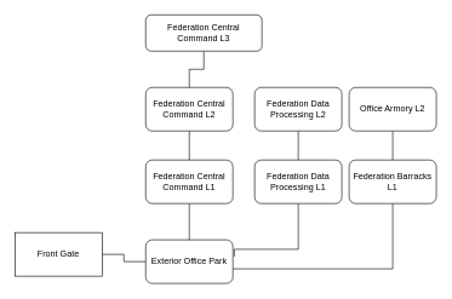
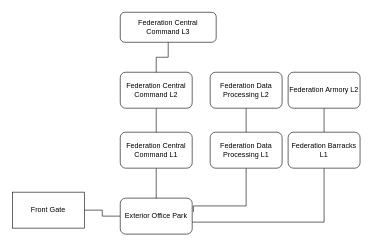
  <mxCell id="0" />
  <mxCell id="1" parent="0" />
  <mxCell id="2" style="edgeStyle=orthogonalEdgeStyle;rounded=0;orthogonalLoop=1;jettySize=auto;html=1;entryX=0;entryY=0.5;entryDx=0;entryDy=0;startArrow=none;startFill=0;endArrow=none;endFill=0;" parent="1" source="3" target="6" edge="1"><mxGeometry relative="1" as="geometry" /></mxCell>
  <mxCell id="3" value="Front Gate" style="rounded=0;whiteSpace=wrap;html=1;" parent="1" vertex="1"><mxGeometry x="20" y="320" width="120" height="60" as="geometry" /></mxCell>
  <mxCell id="4" style="edgeStyle=orthogonalEdgeStyle;rounded=0;orthogonalLoop=1;jettySize=auto;html=1;entryX=0.5;entryY=1;entryDx=0;entryDy=0;exitX=1.017;exitY=0.383;exitDx=0;exitDy=0;exitPerimeter=0;startArrow=none;startFill=0;endArrow=none;endFill=0;" parent="1" source="6" target="14" edge="1"><mxGeometry relative="1" as="geometry"><Array as="points"><mxPoint x="410" y="343" /></Array></mxGeometry></mxCell>
  <mxCell id="5" style="edgeStyle=orthogonalEdgeStyle;rounded=0;orthogonalLoop=1;jettySize=auto;html=1;entryX=0.5;entryY=1;entryDx=0;entryDy=0;startArrow=none;startFill=0;endArrow=none;endFill=0;" parent="1" source="6" target="17" edge="1"><mxGeometry relative="1" as="geometry"><Array as="points"><mxPoint x="540" y="370" /></Array></mxGeometry></mxCell>
  <mxCell id="6" value="Exterior Office Park" style="rounded=1;whiteSpace=wrap;html=1;" parent="1" vertex="1"><mxGeometry x="200" y="330" width="120" height="60" as="geometry" /></mxCell>
  <mxCell id="7" style="edgeStyle=orthogonalEdgeStyle;rounded=0;orthogonalLoop=1;jettySize=auto;html=1;startArrow=none;startFill=0;endArrow=none;endFill=0;" parent="1" source="8" target="6" edge="1"><mxGeometry relative="1" as="geometry" /></mxCell>
  <mxCell id="8" value="Federation Central Command L1" style="rounded=1;whiteSpace=wrap;html=1;" parent="1" vertex="1"><mxGeometry x="200" y="220" width="120" height="60" as="geometry" /></mxCell>
  <mxCell id="9" style="edgeStyle=orthogonalEdgeStyle;rounded=0;orthogonalLoop=1;jettySize=auto;html=1;entryX=0.5;entryY=0;entryDx=0;entryDy=0;startArrow=none;startFill=0;endArrow=none;endFill=0;" parent="1" source="10" target="8" edge="1"><mxGeometry relative="1" as="geometry" /></mxCell>
  <mxCell id="10" value="Federation Central Command L2" style="rounded=1;whiteSpace=wrap;html=1;" parent="1" vertex="1"><mxGeometry x="200" y="120" width="120" height="60" as="geometry" /></mxCell>
  <mxCell id="11" style="edgeStyle=orthogonalEdgeStyle;rounded=0;orthogonalLoop=1;jettySize=auto;html=1;entryX=0.5;entryY=0;entryDx=0;entryDy=0;startArrow=none;startFill=0;endArrow=none;endFill=0;" parent="1" source="12" target="10" edge="1"><mxGeometry relative="1" as="geometry" /></mxCell>
  <mxCell id="12" value="Federation Central Command L3" style="rounded=1;whiteSpace=wrap;html=1;" parent="1" vertex="1"><mxGeometry x="200" y="20" width="160" height="50" as="geometry" /></mxCell>
  <mxCell id="13" style="edgeStyle=orthogonalEdgeStyle;rounded=0;orthogonalLoop=1;jettySize=auto;html=1;exitX=0.5;exitY=0;exitDx=0;exitDy=0;entryX=0.5;entryY=1;entryDx=0;entryDy=0;startArrow=none;startFill=0;endArrow=none;endFill=0;" parent="1" source="14" target="15" edge="1"><mxGeometry relative="1" as="geometry" /></mxCell>
  <mxCell id="14" value="Federation Data Processing L1" style="rounded=1;whiteSpace=wrap;html=1;" parent="1" vertex="1"><mxGeometry x="350" y="220" width="120" height="60" as="geometry" /></mxCell>
  <mxCell id="15" value="Federation Data Processing L2" style="rounded=1;whiteSpace=wrap;html=1;" parent="1" vertex="1"><mxGeometry x="350" y="120" width="120" height="60" as="geometry" /></mxCell>
  <mxCell id="16" style="edgeStyle=orthogonalEdgeStyle;rounded=0;orthogonalLoop=1;jettySize=auto;html=1;exitX=0.5;exitY=0;exitDx=0;exitDy=0;entryX=0.5;entryY=1;entryDx=0;entryDy=0;startArrow=none;startFill=0;endArrow=none;endFill=0;" parent="1" source="17" target="18" edge="1"><mxGeometry relative="1" as="geometry" /></mxCell>
  <mxCell id="17" value="Federation Barracks L1" style="rounded=1;whiteSpace=wrap;html=1;" parent="1" vertex="1"><mxGeometry x="480" y="220" width="120" height="60" as="geometry" /></mxCell>
- <mxCell id="18" value="Office Armory L2" style="rounded=1;whiteSpace=wrap;html=1;" parent="1" vertex="1"><mxGeometry x="480" y="120" width="120" height="60" as="geometry" /></mxCell>
+ <mxCell id="18" value="Federation Armory L2" style="rounded=1;whiteSpace=wrap;html=1;" parent="1" vertex="1"><mxGeometry x="480" y="120" width="120" height="60" as="geometry" /></mxCell>
